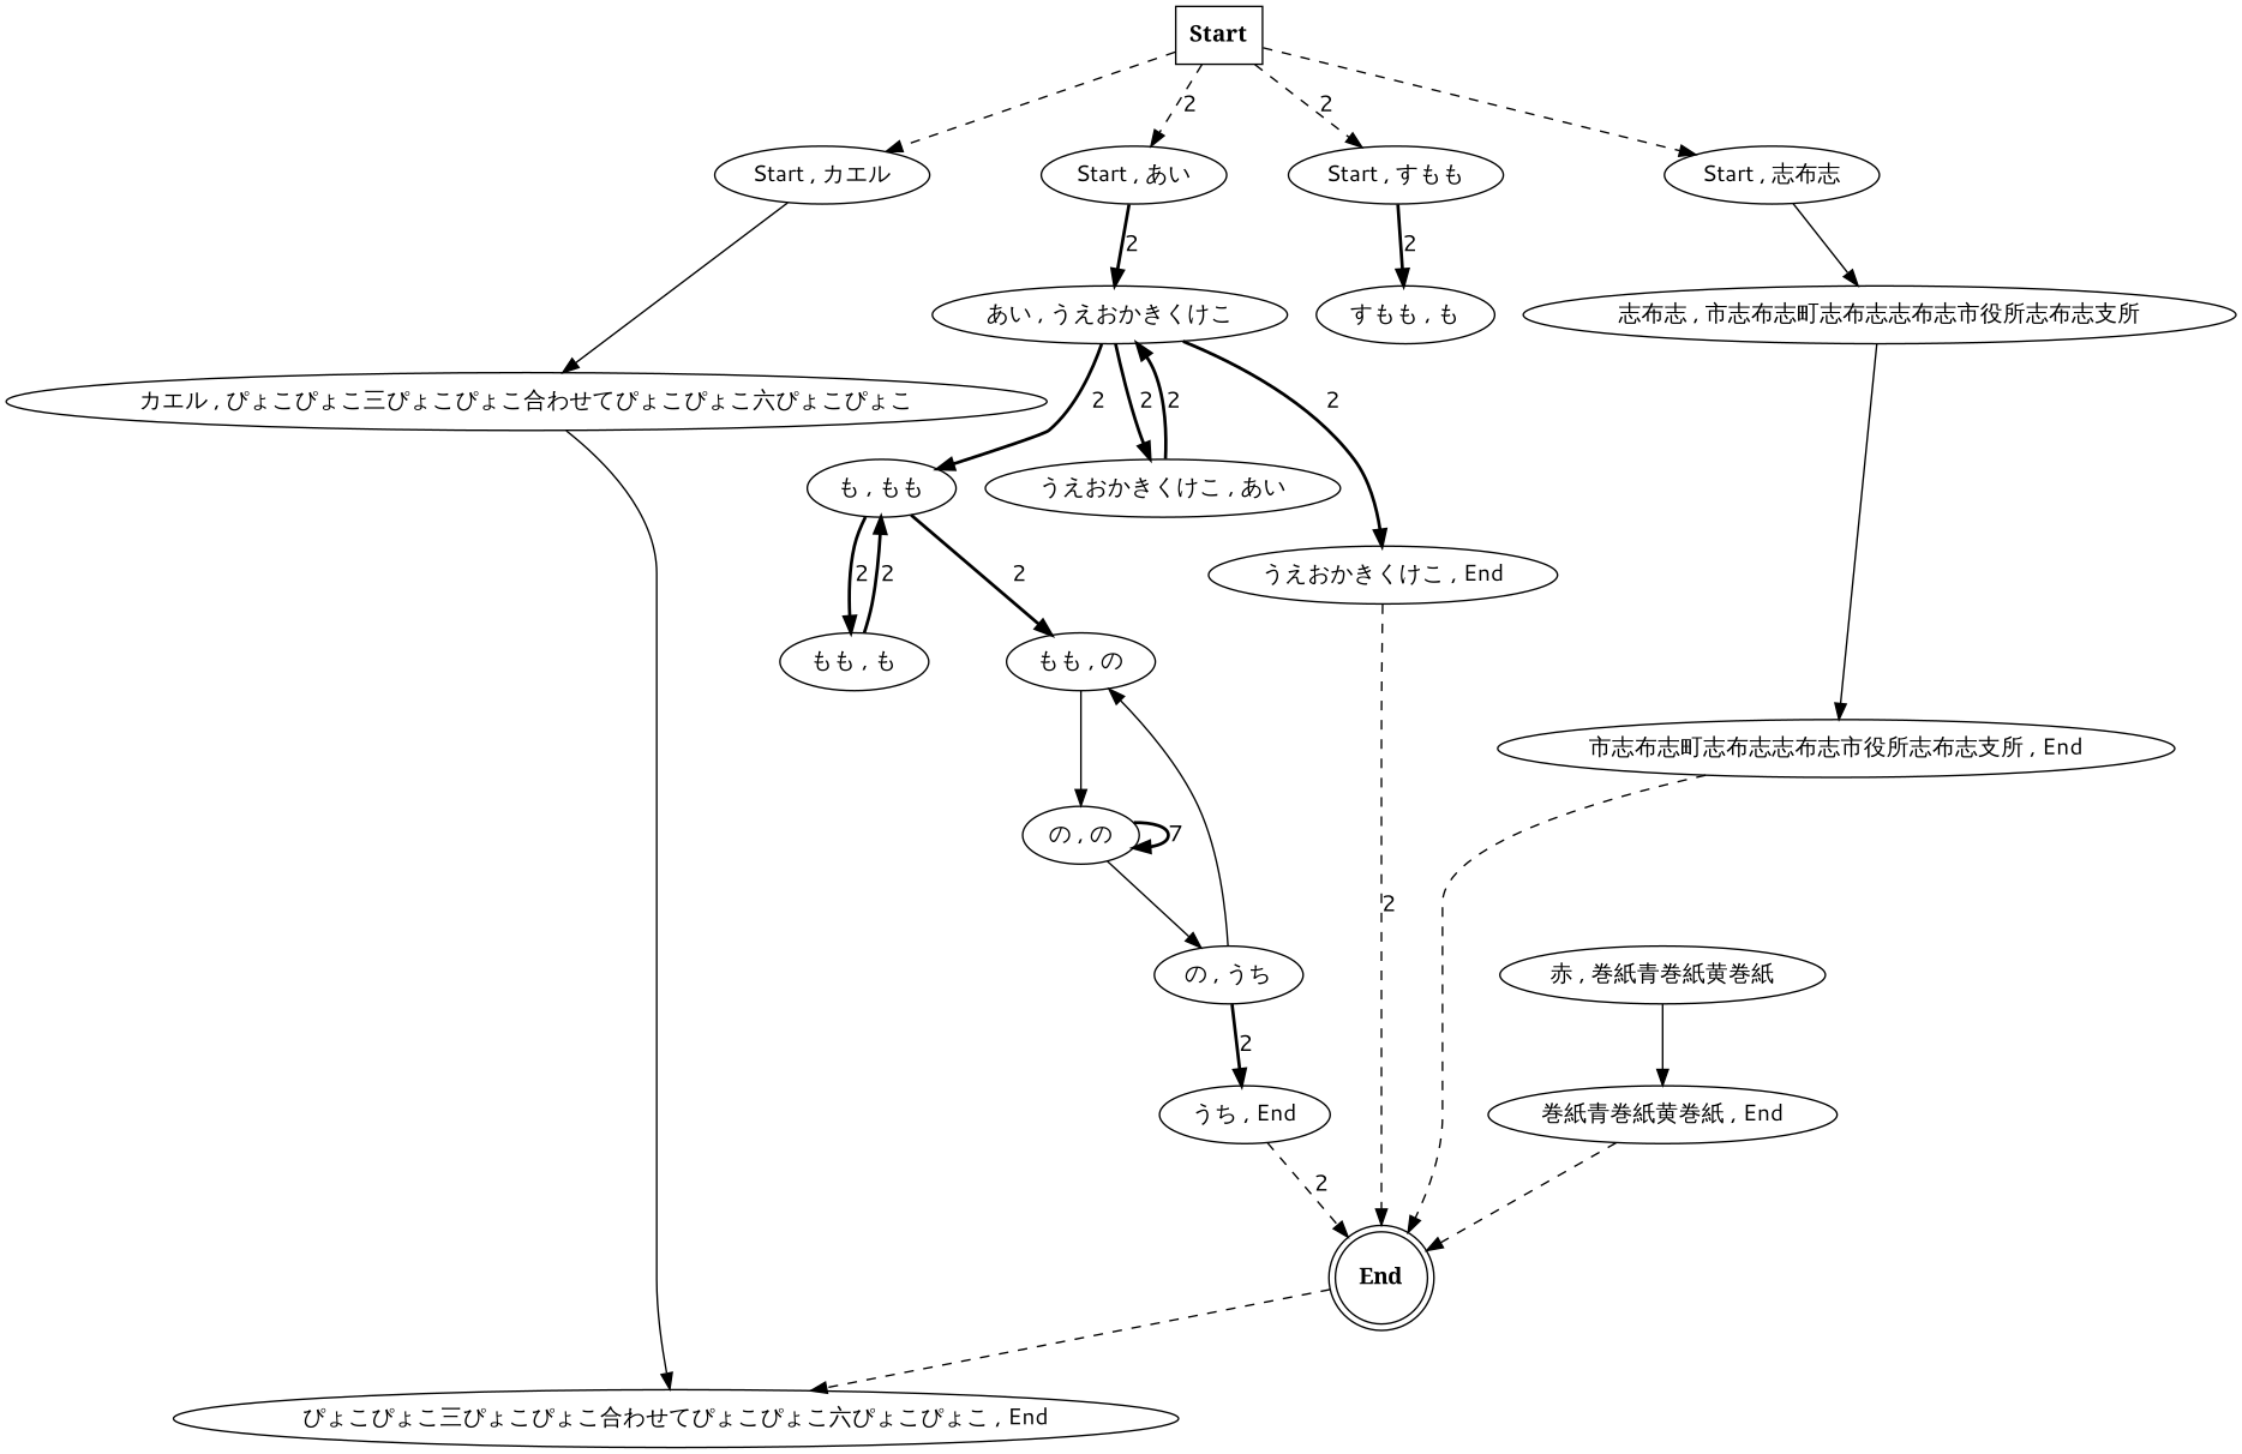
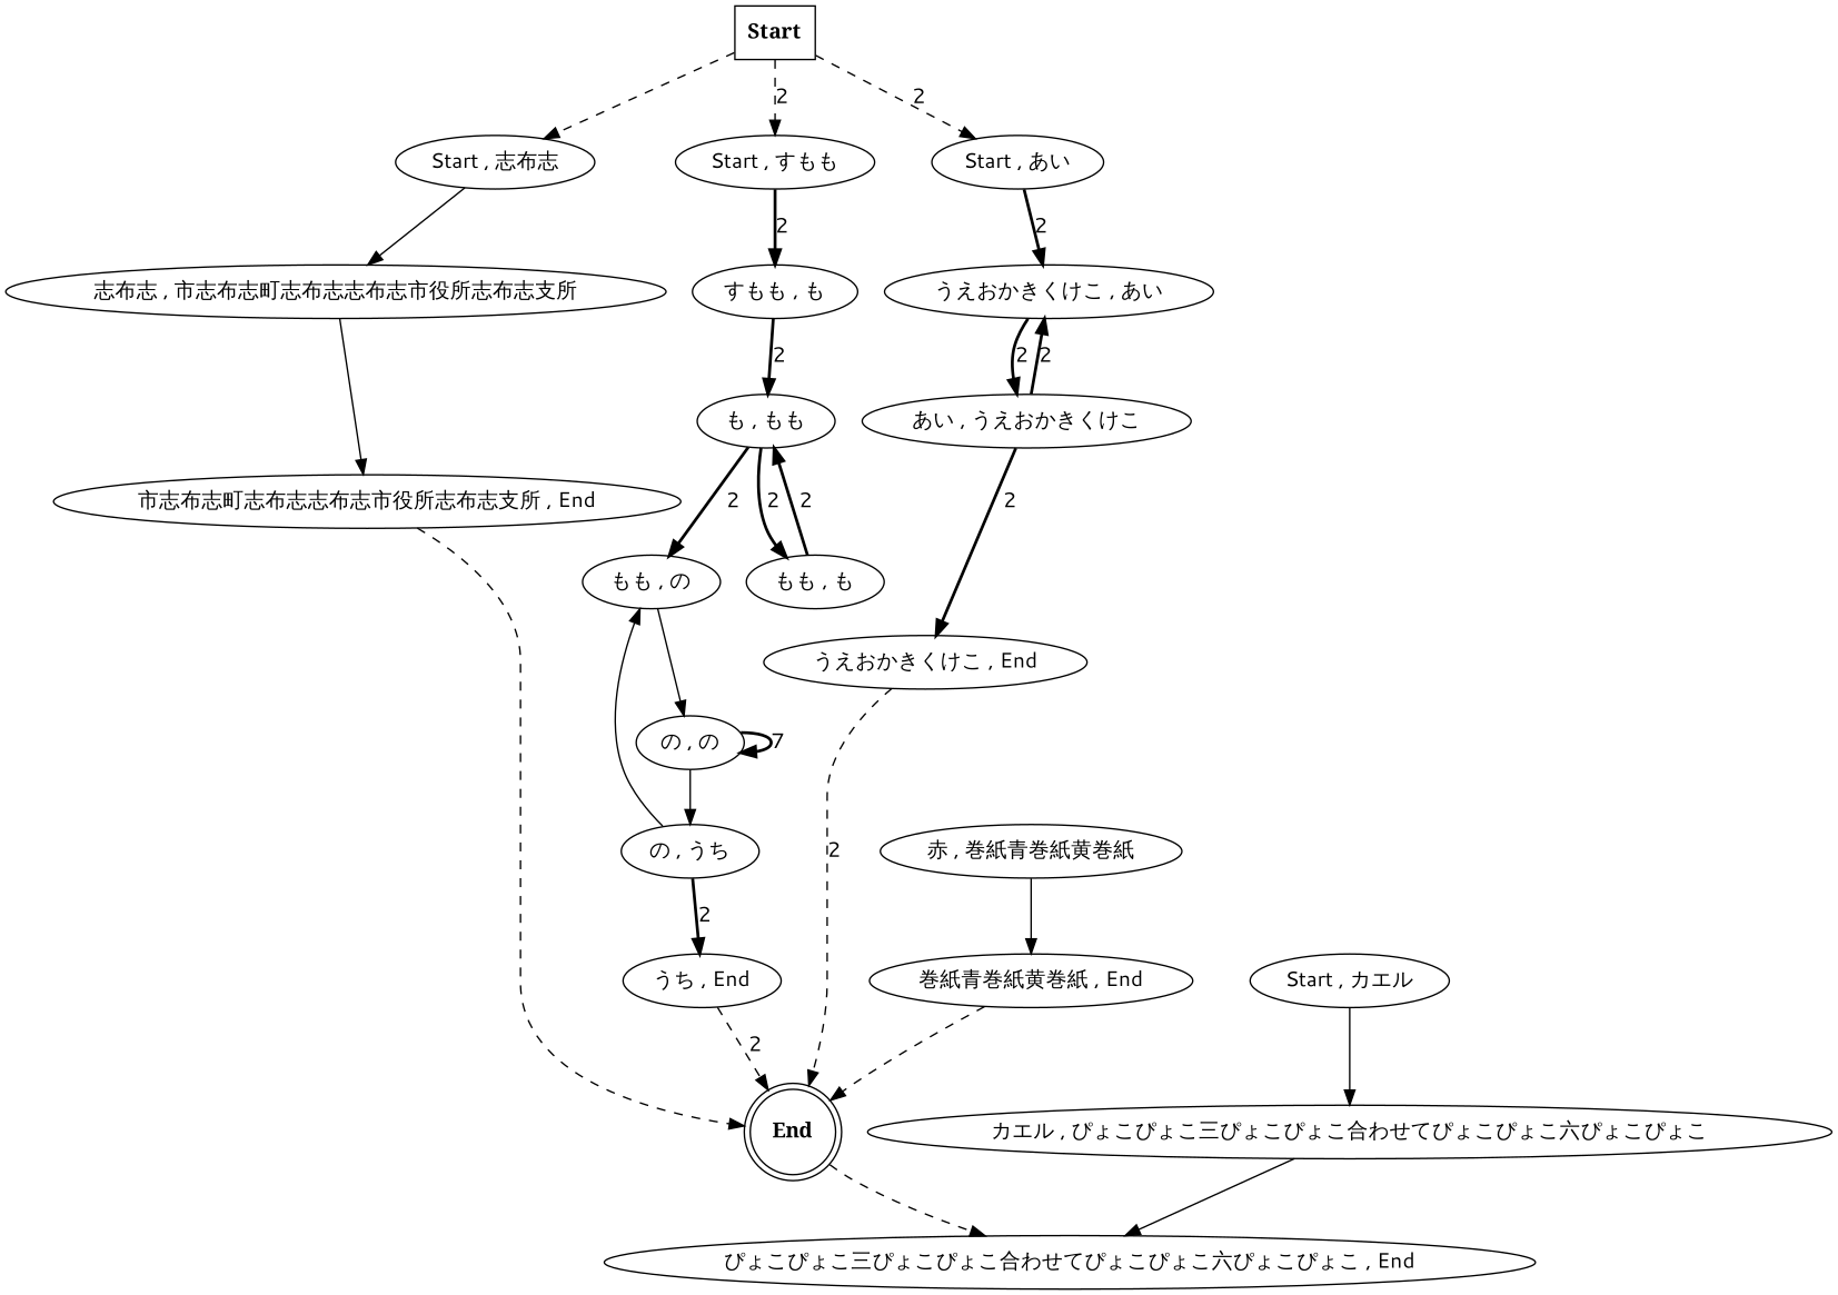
  digraph {
    node [fontname="MS UI Gothic"]
    edge [fontname="MS UI Gothic" style=bold]
    n1 [fontname=bold label=Start shape=box]
    "Start , カエル"
    "Start , あい"
    "Start , すもも"
    "Start , 志布志"
    "カエル , ぴょこぴょこ三ぴょこぴょこ合わせてぴょこぴょこ六ぴょこぴょこ"
    "あい , うえおかきくけこ"
    "すもも , も"
    "志布志 , 市志布志町志布志志布志市役所志布志支所"
    n10 [fontname=bold label=End shape=doublecircle]
    "ぴょこぴょこ三ぴょこぴょこ合わせてぴょこぴょこ六ぴょこぴょこ , End"
    "もも , も"
    "も , もも"
    "もも , の"
    "の , の"
    "の , うち"
    "うち , End"
    "市志布志町志布志志布志市役所志布志支所 , End"
    "うえおかきくけこ , あい"
    "うえおかきくけこ , End"
    "赤 , 巻紙青巻紙黄巻紙"
    "巻紙青巻紙黄巻紙 , End"
-   n1 -> "Start , カエル" [style=dashed]
    n1 -> "Start , あい" [label=2 style=dashed]
    n1 -> "Start , すもも" [label=2 style=dashed]
    n1 -> "Start , 志布志" [style=dashed]
    "Start , カエル" -> "カエル , ぴょこぴょこ三ぴょこぴょこ合わせてぴょこぴょこ六ぴょこぴょこ" [style=""]
-   "Start , あい" -> "あい , うえおかきくけこ" [label=2]
+   "Start , あい" -> "うえおかきくけこ , あい" [label=2]
    "Start , すもも" -> "すもも , も" [label=2]
    "Start , 志布志" -> "志布志 , 市志布志町志布志志布志市役所志布志支所" [style=""]
    "カエル , ぴょこぴょこ三ぴょこぴょこ合わせてぴょこぴょこ六ぴょこぴょこ" -> "ぴょこぴょこ三ぴょこぴょこ合わせてぴょこぴょこ六ぴょこぴょこ , End" [style=""]
    "あい , うえおかきくけこ" -> "うえおかきくけこ , あい" [label=2]
    "あい , うえおかきくけこ" -> "うえおかきくけこ , End" [label=2]
-   "あい , うえおかきくけこ" -> "も , もも" [label=2]
+   "すもも , も" -> "も , もも" [label=2]
    "志布志 , 市志布志町志布志志布志市役所志布志支所" -> "市志布志町志布志志布志市役所志布志支所 , End" [style=""]
    n10 -> "ぴょこぴょこ三ぴょこぴょこ合わせてぴょこぴょこ六ぴょこぴょこ , End" [style=dashed]
    "もも , も" -> "も , もも" [label=2]
    "も , もも" -> "もも , も" [label=2]
    "も , もも" -> "もも , の" [label=2]
    "もも , の" -> "の , の" [style=""]
    "の , の" -> "の , の" [label=7]
    "の , の" -> "の , うち" [style=""]
    "の , うち" -> "もも , の" [style=""]
    "の , うち" -> "うち , End" [label=2]
    "うち , End" -> n10 [label=2 style=dashed]
    "市志布志町志布志志布志市役所志布志支所 , End" -> n10 [style=dashed]
    "うえおかきくけこ , あい" -> "あい , うえおかきくけこ" [label=2]
    "うえおかきくけこ , End" -> n10 [label=2 style=dashed]
    "赤 , 巻紙青巻紙黄巻紙" -> "巻紙青巻紙黄巻紙 , End" [style=""]
    "巻紙青巻紙黄巻紙 , End" -> n10 [style=dashed]
  }
